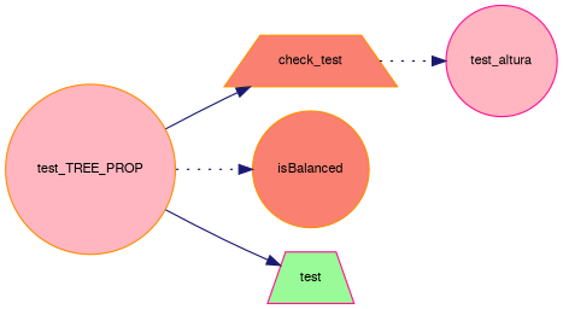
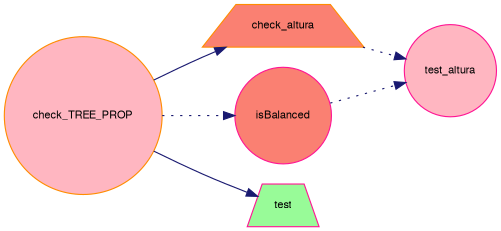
  digraph {
    rankdir=LR
    node [color=darkorange fillcolor=lightpink fontname=FreeSans fontsize=10 shape=circle style=filled]
    edge [color=midnightblue fontname=FreeSans fontsize=10 labelfontname=FreeSans labelfontsize=10 style=dotted]
-   n1 [fontcolor=black height=0.2 label=test_TREE_PROP width=0.4]
-   n2 [fillcolor=salmon height=0.2 label=check_test shape=trapezium width=0.4]
-   n3 [fillcolor=salmon height=0.2 label=isBalanced width=0.4]
+   n1 [fontcolor=black height=0.2 label=check_TREE_PROP width=0.4]
+   n2 [fillcolor=salmon height=0.2 label=check_altura shape=trapezium width=0.4]
+   n3 [color=deeppink fillcolor=salmon height=0.2 label=isBalanced width=0.4]
    n4 [color=deeppink fillcolor=palegreen height=0.2 label=test shape=trapezium width=0.4]
    n5 [color=deeppink height=0.2 label=test_altura width=0.4]
    n1 -> n2 [style=solid]
    n1 -> n3
    n1 -> n4 [style=solid]
    n2 -> n5
+   n3 -> n5
  }
